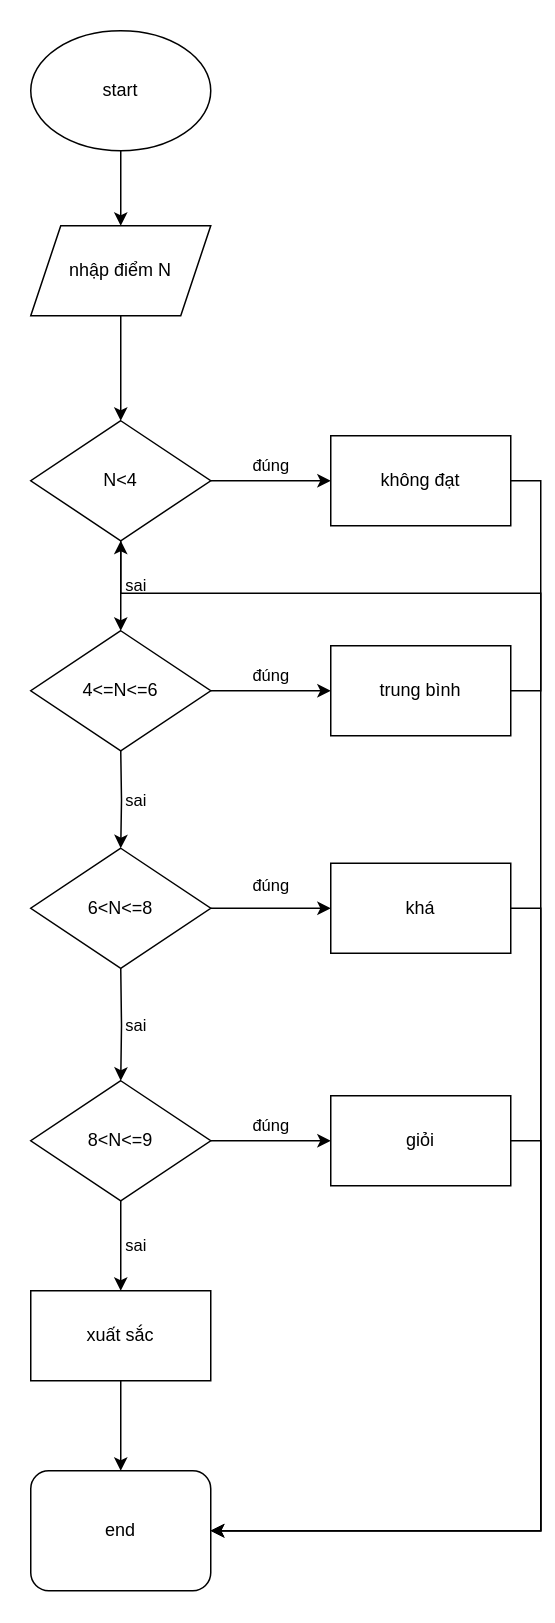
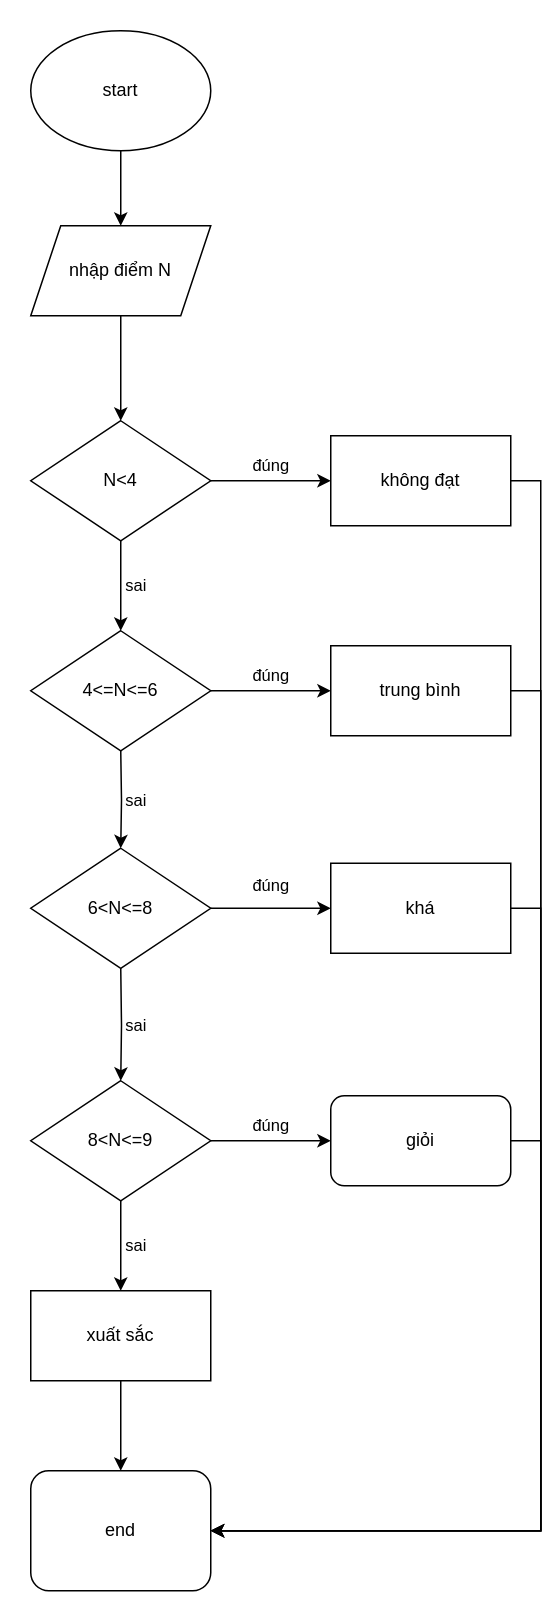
  <mxCell id="0" />
  <mxCell id="1" parent="0" />
  <mxCell id="2" value="" style="edgeStyle=orthogonalEdgeStyle;rounded=0;orthogonalLoop=1;jettySize=auto;html=1;" edge="1" parent="1" source="3" target="5"><mxGeometry relative="1" as="geometry" /></mxCell>
  <mxCell id="3" value="start" style="ellipse;whiteSpace=wrap;html=1;" vertex="1" parent="1"><mxGeometry x="20" y="20" width="120" height="80" as="geometry" /></mxCell>
  <mxCell id="4" value="" style="edgeStyle=orthogonalEdgeStyle;rounded=0;orthogonalLoop=1;jettySize=auto;html=1;" edge="1" parent="1" source="5" target="8"><mxGeometry relative="1" as="geometry" /></mxCell>
  <mxCell id="5" value="nhập điểm N" style="shape=parallelogram;perimeter=parallelogramPerimeter;whiteSpace=wrap;html=1;fixedSize=1;" vertex="1" parent="1"><mxGeometry x="20" y="150" width="120" height="60" as="geometry" /></mxCell>
  <mxCell id="6" value="đúng" style="edgeStyle=orthogonalEdgeStyle;rounded=0;orthogonalLoop=1;jettySize=auto;html=1;" edge="1" parent="1" source="8" target="10"><mxGeometry y="10" relative="1" as="geometry"><mxPoint as="offset" /></mxGeometry></mxCell>
  <mxCell id="7" value="sai" style="edgeStyle=orthogonalEdgeStyle;rounded=0;orthogonalLoop=1;jettySize=auto;html=1;" edge="1" parent="1" source="8" target="12"><mxGeometry y="10" relative="1" as="geometry"><mxPoint as="offset" /></mxGeometry></mxCell>
  <mxCell id="8" value="N&amp;lt;4" style="rhombus;whiteSpace=wrap;html=1;" vertex="1" parent="1"><mxGeometry x="20" y="280" width="120" height="80" as="geometry" /></mxCell>
  <mxCell id="9" style="edgeStyle=orthogonalEdgeStyle;rounded=0;orthogonalLoop=1;jettySize=auto;html=1;exitX=1;exitY=0.5;exitDx=0;exitDy=0;entryX=1;entryY=0.5;entryDx=0;entryDy=0;" edge="1" parent="1" source="10" target="28"><mxGeometry relative="1" as="geometry" /></mxCell>
  <mxCell id="10" value="không đạt" style="whiteSpace=wrap;html=1;" vertex="1" parent="1"><mxGeometry x="220" y="290" width="120" height="60" as="geometry" /></mxCell>
  <mxCell id="11" value="đúng" style="edgeStyle=orthogonalEdgeStyle;rounded=0;orthogonalLoop=1;jettySize=auto;html=1;" edge="1" parent="1" source="12" target="14"><mxGeometry y="10" relative="1" as="geometry"><mxPoint as="offset" /></mxGeometry></mxCell>
  <mxCell id="12" value="4&amp;lt;=N&amp;lt;=6" style="rhombus;whiteSpace=wrap;html=1;" vertex="1" parent="1"><mxGeometry x="20" y="420" width="120" height="80" as="geometry" /></mxCell>
- <mxCell id="13" style="edgeStyle=orthogonalEdgeStyle;rounded=0;orthogonalLoop=1;jettySize=auto;html=1;exitX=1;exitY=0.5;exitDx=0;exitDy=0;" edge="1" parent="1" source="14" target="8"><mxGeometry relative="1" as="geometry"><mxPoint x="450" y="810" as="targetPoint" /></mxGeometry></mxCell>
+ <mxCell id="13" style="edgeStyle=orthogonalEdgeStyle;rounded=0;orthogonalLoop=1;jettySize=auto;html=1;exitX=1;exitY=0.5;exitDx=0;exitDy=0;entryX=1;entryY=0.5;entryDx=0;entryDy=0;" edge="1" parent="1" source="14" target="28"><mxGeometry relative="1" as="geometry"><mxPoint x="450" y="810" as="targetPoint" /></mxGeometry></mxCell>
  <mxCell id="14" value="trung bình" style="whiteSpace=wrap;html=1;" vertex="1" parent="1"><mxGeometry x="220" y="430" width="120" height="60" as="geometry" /></mxCell>
  <mxCell id="15" value="sai" style="edgeStyle=orthogonalEdgeStyle;rounded=0;orthogonalLoop=1;jettySize=auto;html=1;" edge="1" parent="1" target="17"><mxGeometry x="0.008" y="-9" relative="1" as="geometry"><mxPoint x="80" y="500" as="sourcePoint" /><mxPoint x="9" y="9" as="offset" /></mxGeometry></mxCell>
  <mxCell id="16" value="đúng" style="edgeStyle=orthogonalEdgeStyle;rounded=0;orthogonalLoop=1;jettySize=auto;html=1;exitX=1;exitY=0.5;exitDx=0;exitDy=0;entryX=0;entryY=0.5;entryDx=0;entryDy=0;" edge="1" parent="1" source="17" target="19"><mxGeometry y="15" relative="1" as="geometry"><mxPoint as="offset" /></mxGeometry></mxCell>
  <mxCell id="17" value="6&amp;lt;N&amp;lt;=8" style="rhombus;whiteSpace=wrap;html=1;" vertex="1" parent="1"><mxGeometry x="20" y="565" width="120" height="80" as="geometry" /></mxCell>
  <mxCell id="18" style="edgeStyle=orthogonalEdgeStyle;rounded=0;orthogonalLoop=1;jettySize=auto;html=1;exitX=1;exitY=0.5;exitDx=0;exitDy=0;entryX=1;entryY=0.5;entryDx=0;entryDy=0;" edge="1" parent="1" source="19" target="28"><mxGeometry relative="1" as="geometry" /></mxCell>
  <mxCell id="19" value="khá" style="whiteSpace=wrap;html=1;" vertex="1" parent="1"><mxGeometry x="220" y="575" width="120" height="60" as="geometry" /></mxCell>
  <mxCell id="20" value="sai" style="edgeStyle=orthogonalEdgeStyle;rounded=0;orthogonalLoop=1;jettySize=auto;html=1;" edge="1" parent="1" target="23"><mxGeometry x="0.007" y="-9" relative="1" as="geometry"><mxPoint x="80" y="645" as="sourcePoint" /><mxPoint x="9" y="9" as="offset" /></mxGeometry></mxCell>
  <mxCell id="21" value="đúng" style="edgeStyle=orthogonalEdgeStyle;rounded=0;orthogonalLoop=1;jettySize=auto;html=1;" edge="1" parent="1" source="23" target="25"><mxGeometry y="10" relative="1" as="geometry"><mxPoint as="offset" /></mxGeometry></mxCell>
  <mxCell id="22" value="sai" style="edgeStyle=orthogonalEdgeStyle;rounded=0;orthogonalLoop=1;jettySize=auto;html=1;" edge="1" parent="1" source="23" target="27"><mxGeometry y="10" relative="1" as="geometry"><mxPoint as="offset" /></mxGeometry></mxCell>
  <mxCell id="23" value="8&amp;lt;N&amp;lt;=9" style="rhombus;whiteSpace=wrap;html=1;" vertex="1" parent="1"><mxGeometry x="20" y="720" width="120" height="80" as="geometry" /></mxCell>
  <mxCell id="24" style="edgeStyle=orthogonalEdgeStyle;rounded=0;orthogonalLoop=1;jettySize=auto;html=1;exitX=1;exitY=0.5;exitDx=0;exitDy=0;entryX=1;entryY=0.5;entryDx=0;entryDy=0;" edge="1" parent="1" source="25" target="28"><mxGeometry relative="1" as="geometry" /></mxCell>
- <mxCell id="25" value="giỏi" style="whiteSpace=wrap;html=1;" vertex="1" parent="1"><mxGeometry x="220" y="730" width="120" height="60" as="geometry" /></mxCell>
+ <mxCell id="25" value="giỏi" style="whiteSpace=wrap;html=1;rounded=1;" vertex="1" parent="1"><mxGeometry x="220" y="730" width="120" height="60" as="geometry" /></mxCell>
  <mxCell id="26" value="" style="edgeStyle=orthogonalEdgeStyle;rounded=0;orthogonalLoop=1;jettySize=auto;html=1;" edge="1" parent="1" source="27" target="28"><mxGeometry relative="1" as="geometry" /></mxCell>
  <mxCell id="27" value="xuất sắc" style="whiteSpace=wrap;html=1;" vertex="1" parent="1"><mxGeometry x="20" y="860" width="120" height="60" as="geometry" /></mxCell>
  <mxCell id="28" value="end" style="whiteSpace=wrap;html=1;rounded=1;" vertex="1" parent="1"><mxGeometry x="20" y="980" width="120" height="80" as="geometry" /></mxCell>
